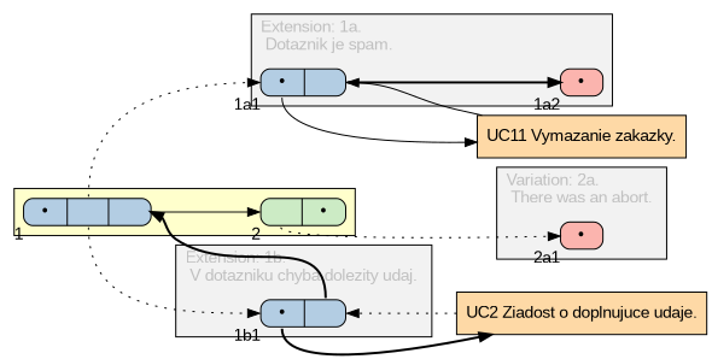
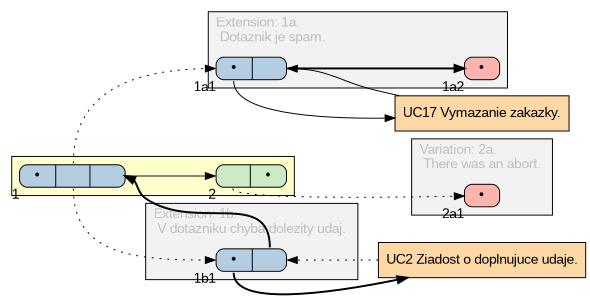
  digraph {
    fontcolor=gray
    fontname=Arial
    labeljust=l
    nodesep=0.2
    rankdir=LR
    ranksep=0.4
    node [fillcolor="#b3cde3" fontname=Arial shape=Mrecord style=filled]
    edge [fontname=Arial headport=JMP tailport=EXT style=dotted]
    n1 [height=0.1 label="{<JMP>&bull;|<EXT>|<OUT>}" width=1.5 xlabel=1]
    n2 [fillcolor="#ccebc5" height=0.1 label="{<VAR>|<JMP>&bull;}" width=1.0 xlabel=2]
    n3 [height=0.1 label="{<JMP>&bull;|<EXT>}" width=1.0 xlabel="1a1"]
    n4 [fillcolor="#fbb4ae" height=0.1 label="{<JMP>&bull;}" width=0.5 xlabel="1a2"]
    n5 [height=0.1 label="{<JMP>&bull;|<EXT>}" width=1.0 xlabel="1b1"]
    n6 [fillcolor="#fbb4ae" height=0.1 label="{<JMP>&bull;}" width=0.5 xlabel="2a1"]
-   n7 [fillcolor="#fed9a6" height=0.5 label="UC11 Vymazanie zakazky." shape=box width=0.5]
+   n7 [fillcolor="#fed9a6" height=0.5 label="UC17 Vymazanie zakazky." shape=box width=0.5]
    n8 [fillcolor="#fed9a6" height=0.5 label="UC2 Ziadost o doplnujuce udaje." shape=box width=0.5]
    subgraph cluster_1 {
      bgcolor="#ffffcc"
      n1
      n2
    }
    subgraph cluster_2 {
      bgcolor="#f2f2f2"
      label="Extension: 1a.\l Dotaznik je spam. "
      n3
      n4
    }
    subgraph cluster_3 {
      bgcolor="#f2f2f2"
      label="Extension: 1b.\l V dotazniku chyba dolezity udaj. "
      n5
    }
    subgraph cluster_4 {
      bgcolor="#f2f2f2"
      label="Variation: 2a.\l There was an abort. "
      n6
    }
    n1 -> n2 [headport=VAR tailport=OUT style=solid]
    n1 -> n3
    n1 -> n5
    n2 -> n6 [tailport=VAR]
    n3 -> n4 [style=bold]
    n3 -> n7 [tailport=JMP style=solid headport=""]
    n5 -> n1 [headport=OUT style=bold]
    n5 -> n8 [tailport=JMP style=bold headport=""]
    n7 -> n3 [headport=EXT style=solid tailport=""]
    n8 -> n5 [headport=EXT tailport=""]
  }
